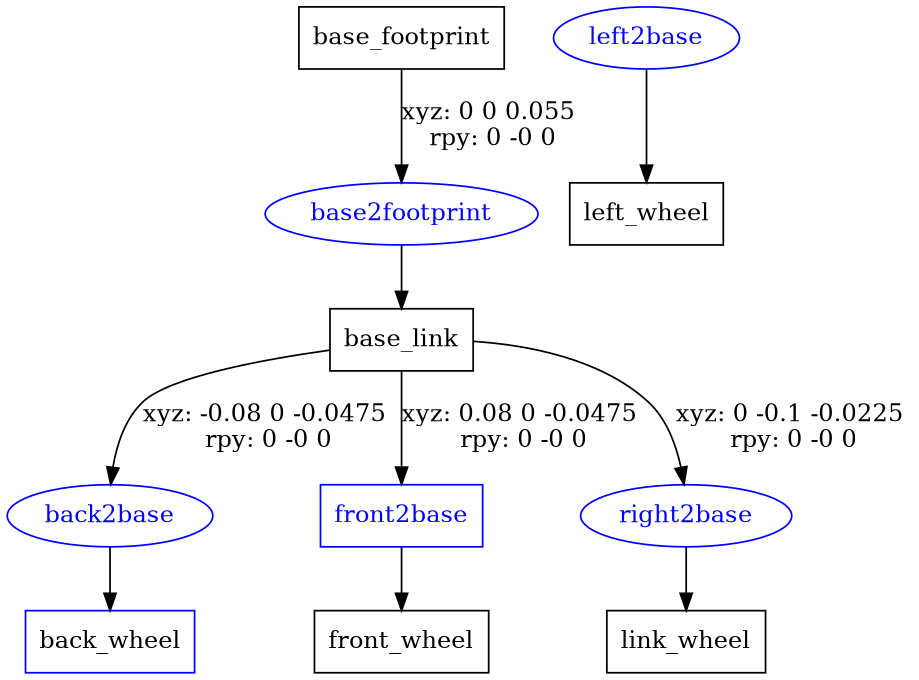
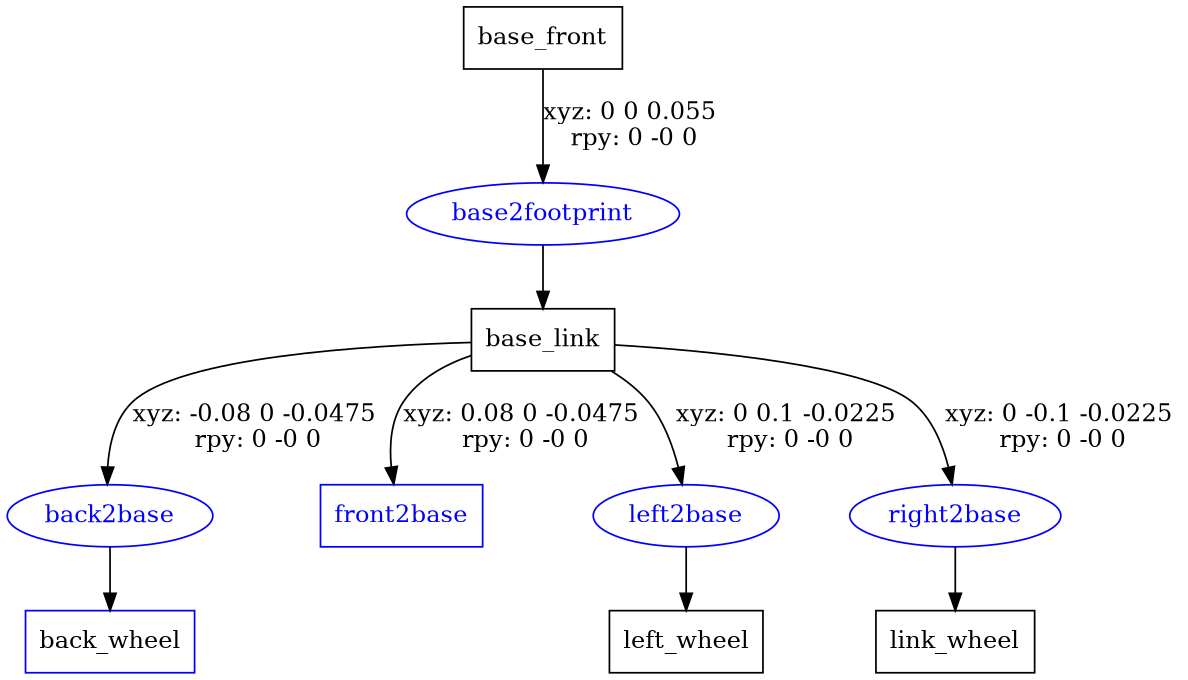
  digraph {
    node [shape=box color=blue]
-   n1 [label=base_footprint color=""]
+   n1 [label=base_front color=""]
    base2footprint [fontcolor=blue shape=ellipse]
    n3 [label=base_link color=""]
    back2base [fontcolor=blue shape=ellipse]
    front2base [fontcolor=blue]
    left2base [fontcolor=blue shape=ellipse]
    right2base [fontcolor=blue shape=ellipse]
    n8 [label=back_wheel]
-   n9 [label=front_wheel color=""]
    n10 [label=left_wheel color=""]
    n11 [label=link_wheel color=""]
    n1 -> base2footprint [label="xyz: 0 0 0.055 \nrpy: 0 -0 0"]
    base2footprint -> n3
    n3 -> back2base [label="xyz: -0.08 0 -0.0475 \nrpy: 0 -0 0"]
    n3 -> front2base [label="xyz: 0.08 0 -0.0475 \nrpy: 0 -0 0"]
+   n3 -> left2base [label="xyz: 0 0.1 -0.0225 \nrpy: 0 -0 0"]
    n3 -> right2base [label="xyz: 0 -0.1 -0.0225 \nrpy: 0 -0 0"]
    back2base -> n8
-   front2base -> n9
    left2base -> n10
    right2base -> n11
  }
